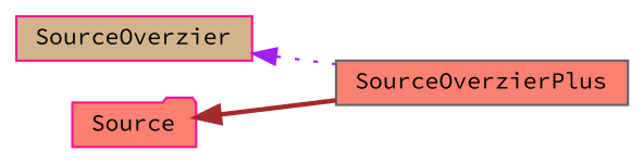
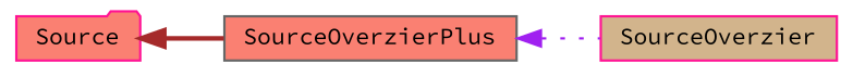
  digraph {
    fontname="Source Code Pro"
    rankdir=LR
    node [color=deeppink fillcolor=salmon fontname="Source Code Pro" fontsize=10 shape=box style=filled]
    edge [dir=back fontname="Source Code Pro" fontsize=10 labelfontname=Helvetica labelfontsize=10]
    n1 [fillcolor=tan fontcolor=black height=0.2 label=SourceOverzier width=0.4]
    n2 [color=gray40 height=0.2 label=SourceOverzierPlus width=0.4]
    n3 [height=0.2 label=Source shape=folder width=0.4]
-   n1 -> n2 [color=purple style=dotted]
+   n2 -> n1 [color=purple style=dotted]
    n3 -> n2 [color=brown style=bold]
  }
